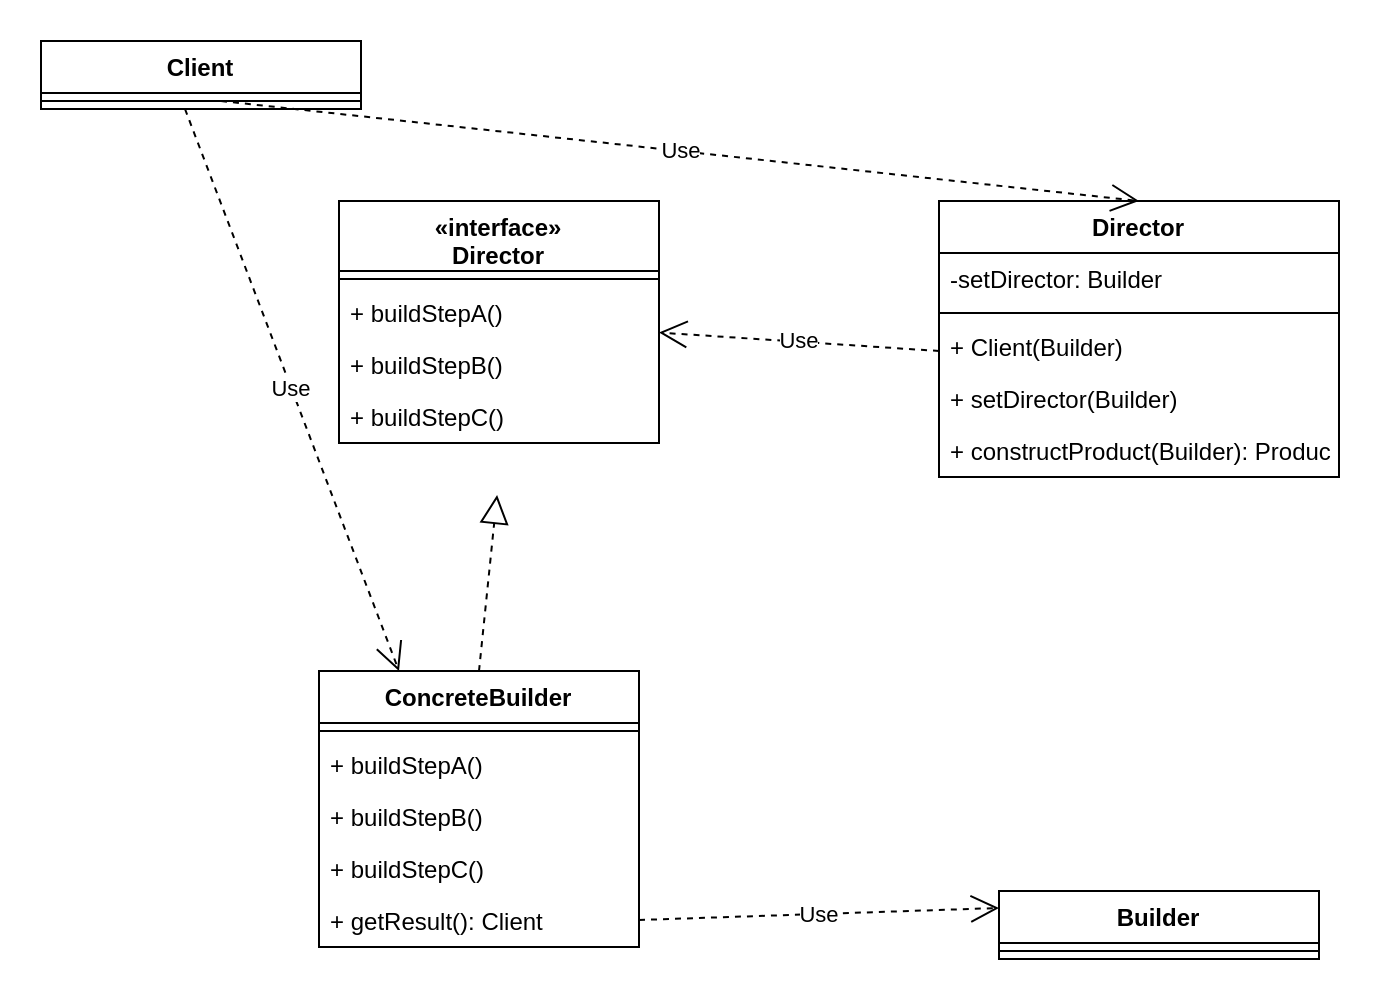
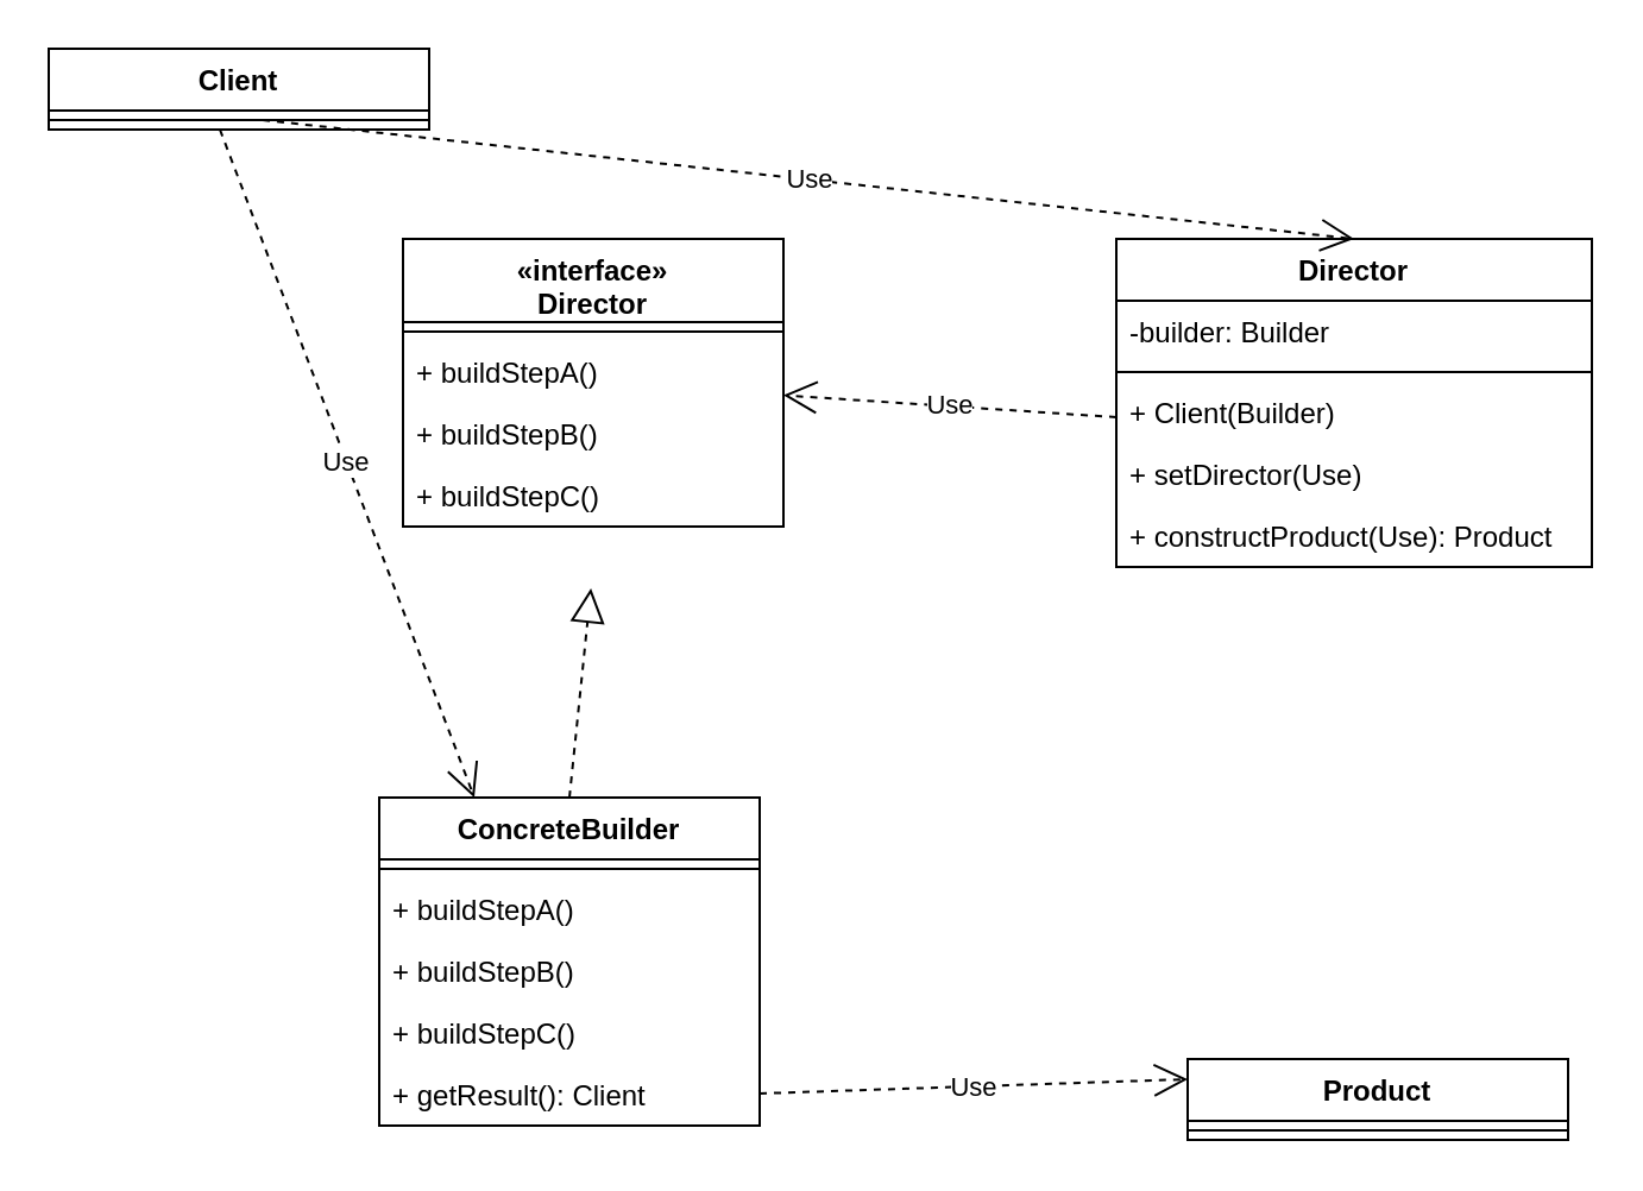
  <mxCell id="0" />
  <mxCell id="1" parent="0" />
- <mxCell id="2" value="Builder" style="swimlane;fontStyle=1;align=center;verticalAlign=top;childLayout=stackLayout;horizontal=1;startSize=26;horizontalStack=0;resizeParent=1;resizeParentMax=0;resizeLast=0;collapsible=1;marginBottom=0;" vertex="1" parent="1"><mxGeometry x="499" y="445" width="160" height="34" as="geometry" /></mxCell>
+ <mxCell id="2" value="Product" style="swimlane;fontStyle=1;align=center;verticalAlign=top;childLayout=stackLayout;horizontal=1;startSize=26;horizontalStack=0;resizeParent=1;resizeParentMax=0;resizeLast=0;collapsible=1;marginBottom=0;" vertex="1" parent="1"><mxGeometry x="499" y="445" width="160" height="34" as="geometry" /></mxCell>
  <mxCell id="3" value="" style="line;strokeWidth=1;fillColor=none;align=left;verticalAlign=middle;spacingTop=-1;spacingLeft=3;spacingRight=3;rotatable=0;labelPosition=right;points=[];portConstraint=eastwest;" vertex="1" parent="2"><mxGeometry y="26" width="160" height="8" as="geometry" /></mxCell>
  <mxCell id="4" value="«interface»&#10;Director" style="swimlane;fontStyle=1;align=center;verticalAlign=top;childLayout=stackLayout;horizontal=1;startSize=35;horizontalStack=0;resizeParent=1;resizeParentMax=0;resizeLast=0;collapsible=1;marginBottom=0;" vertex="1" parent="1"><mxGeometry x="169" y="100" width="160" height="121" as="geometry" /></mxCell>
  <mxCell id="5" value="" style="line;strokeWidth=1;fillColor=none;align=left;verticalAlign=middle;spacingTop=-1;spacingLeft=3;spacingRight=3;rotatable=0;labelPosition=right;points=[];portConstraint=eastwest;" vertex="1" parent="4"><mxGeometry y="35" width="160" height="8" as="geometry" /></mxCell>
  <mxCell id="6" value="+ buildStepA()" style="text;strokeColor=none;fillColor=none;align=left;verticalAlign=top;spacingLeft=4;spacingRight=4;overflow=hidden;rotatable=0;points=[[0,0.5],[1,0.5]];portConstraint=eastwest;" vertex="1" parent="4"><mxGeometry y="43" width="160" height="26" as="geometry" /></mxCell>
  <mxCell id="7" value="+ buildStepB()" style="text;strokeColor=none;fillColor=none;align=left;verticalAlign=top;spacingLeft=4;spacingRight=4;overflow=hidden;rotatable=0;points=[[0,0.5],[1,0.5]];portConstraint=eastwest;" vertex="1" parent="4"><mxGeometry y="69" width="160" height="26" as="geometry" /></mxCell>
  <mxCell id="8" value="+ buildStepC()" style="text;strokeColor=none;fillColor=none;align=left;verticalAlign=top;spacingLeft=4;spacingRight=4;overflow=hidden;rotatable=0;points=[[0,0.5],[1,0.5]];portConstraint=eastwest;" vertex="1" parent="4"><mxGeometry y="95" width="160" height="26" as="geometry" /></mxCell>
  <mxCell id="9" value="ConcreteBuilder" style="swimlane;fontStyle=1;align=center;verticalAlign=top;childLayout=stackLayout;horizontal=1;startSize=26;horizontalStack=0;resizeParent=1;resizeParentMax=0;resizeLast=0;collapsible=1;marginBottom=0;" vertex="1" parent="1"><mxGeometry x="159" y="335" width="160" height="138" as="geometry" /></mxCell>
  <mxCell id="10" value="" style="endArrow=block;dashed=1;endFill=0;endSize=12;html=1;entryX=0.494;entryY=1;entryDx=0;entryDy=0;entryPerimeter=0;" edge="1" parent="9"><mxGeometry width="160" relative="1" as="geometry"><mxPoint x="80" as="sourcePoint" /><mxPoint x="89.04" y="-88" as="targetPoint" /></mxGeometry></mxCell>
  <mxCell id="11" value="" style="line;strokeWidth=1;fillColor=none;align=left;verticalAlign=middle;spacingTop=-1;spacingLeft=3;spacingRight=3;rotatable=0;labelPosition=right;points=[];portConstraint=eastwest;" vertex="1" parent="9"><mxGeometry y="26" width="160" height="8" as="geometry" /></mxCell>
  <mxCell id="12" value="+ buildStepA()" style="text;strokeColor=none;fillColor=none;align=left;verticalAlign=top;spacingLeft=4;spacingRight=4;overflow=hidden;rotatable=0;points=[[0,0.5],[1,0.5]];portConstraint=eastwest;" vertex="1" parent="9"><mxGeometry y="34" width="160" height="26" as="geometry" /></mxCell>
  <mxCell id="13" value="+ buildStepB()" style="text;strokeColor=none;fillColor=none;align=left;verticalAlign=top;spacingLeft=4;spacingRight=4;overflow=hidden;rotatable=0;points=[[0,0.5],[1,0.5]];portConstraint=eastwest;" vertex="1" parent="9"><mxGeometry y="60" width="160" height="26" as="geometry" /></mxCell>
  <mxCell id="14" value="+ buildStepC()" style="text;strokeColor=none;fillColor=none;align=left;verticalAlign=top;spacingLeft=4;spacingRight=4;overflow=hidden;rotatable=0;points=[[0,0.5],[1,0.5]];portConstraint=eastwest;" vertex="1" parent="9"><mxGeometry y="86" width="160" height="26" as="geometry" /></mxCell>
  <mxCell id="15" value="+ getResult(): Client" style="text;strokeColor=none;fillColor=none;align=left;verticalAlign=top;spacingLeft=4;spacingRight=4;overflow=hidden;rotatable=0;points=[[0,0.5],[1,0.5]];portConstraint=eastwest;" vertex="1" parent="9"><mxGeometry y="112" width="160" height="26" as="geometry" /></mxCell>
  <mxCell id="16" value="Use" style="endArrow=open;endSize=12;dashed=1;html=1;entryX=0;entryY=0.25;entryDx=0;entryDy=0;" edge="1" parent="1" target="2"><mxGeometry width="160" relative="1" as="geometry"><mxPoint x="319" y="459.5" as="sourcePoint" /><mxPoint x="479" y="459.5" as="targetPoint" /></mxGeometry></mxCell>
  <mxCell id="17" value="Director" style="swimlane;fontStyle=1;align=center;verticalAlign=top;childLayout=stackLayout;horizontal=1;startSize=26;horizontalStack=0;resizeParent=1;resizeParentMax=0;resizeLast=0;collapsible=1;marginBottom=0;" vertex="1" parent="1"><mxGeometry x="469" y="100" width="200" height="138" as="geometry" /></mxCell>
- <mxCell id="18" value="-setDirector: Builder" style="text;strokeColor=none;fillColor=none;align=left;verticalAlign=top;spacingLeft=4;spacingRight=4;overflow=hidden;rotatable=0;points=[[0,0.5],[1,0.5]];portConstraint=eastwest;" vertex="1" parent="17"><mxGeometry y="26" width="200" height="26" as="geometry" /></mxCell>
+ <mxCell id="18" value="-builder: Builder" style="text;strokeColor=none;fillColor=none;align=left;verticalAlign=top;spacingLeft=4;spacingRight=4;overflow=hidden;rotatable=0;points=[[0,0.5],[1,0.5]];portConstraint=eastwest;" vertex="1" parent="17"><mxGeometry y="26" width="200" height="26" as="geometry" /></mxCell>
  <mxCell id="19" value="" style="line;strokeWidth=1;fillColor=none;align=left;verticalAlign=middle;spacingTop=-1;spacingLeft=3;spacingRight=3;rotatable=0;labelPosition=right;points=[];portConstraint=eastwest;" vertex="1" parent="17"><mxGeometry y="52" width="200" height="8" as="geometry" /></mxCell>
  <mxCell id="20" value="+ Client(Builder)" style="text;strokeColor=none;fillColor=none;align=left;verticalAlign=top;spacingLeft=4;spacingRight=4;overflow=hidden;rotatable=0;points=[[0,0.5],[1,0.5]];portConstraint=eastwest;" vertex="1" parent="17"><mxGeometry y="60" width="200" height="26" as="geometry" /></mxCell>
  <mxCell id="21" value="Use" style="endArrow=open;endSize=12;dashed=1;html=1;" edge="1" parent="17" target="4"><mxGeometry width="160" relative="1" as="geometry"><mxPoint y="75" as="sourcePoint" /><mxPoint x="160" y="75" as="targetPoint" /></mxGeometry></mxCell>
- <mxCell id="22" value="+ setDirector(Builder)" style="text;strokeColor=none;fillColor=none;align=left;verticalAlign=top;spacingLeft=4;spacingRight=4;overflow=hidden;rotatable=0;points=[[0,0.5],[1,0.5]];portConstraint=eastwest;" vertex="1" parent="17"><mxGeometry y="86" width="200" height="26" as="geometry" /></mxCell>
- <mxCell id="23" value="+ constructProduct(Builder): Product" style="text;strokeColor=none;fillColor=none;align=left;verticalAlign=top;spacingLeft=4;spacingRight=4;overflow=hidden;rotatable=0;points=[[0,0.5],[1,0.5]];portConstraint=eastwest;" vertex="1" parent="17"><mxGeometry y="112" width="200" height="26" as="geometry" /></mxCell>
+ <mxCell id="22" value="+ setDirector(Use)" style="text;strokeColor=none;fillColor=none;align=left;verticalAlign=top;spacingLeft=4;spacingRight=4;overflow=hidden;rotatable=0;points=[[0,0.5],[1,0.5]];portConstraint=eastwest;" vertex="1" parent="17"><mxGeometry y="86" width="200" height="26" as="geometry" /></mxCell>
+ <mxCell id="23" value="+ constructProduct(Use): Product" style="text;strokeColor=none;fillColor=none;align=left;verticalAlign=top;spacingLeft=4;spacingRight=4;overflow=hidden;rotatable=0;points=[[0,0.5],[1,0.5]];portConstraint=eastwest;" vertex="1" parent="17"><mxGeometry y="112" width="200" height="26" as="geometry" /></mxCell>
  <mxCell id="24" value="Client" style="swimlane;fontStyle=1;align=center;verticalAlign=top;childLayout=stackLayout;horizontal=1;startSize=26;horizontalStack=0;resizeParent=1;resizeParentMax=0;resizeLast=0;collapsible=1;marginBottom=0;" vertex="1" parent="1"><mxGeometry x="20" y="20" width="160" height="34" as="geometry" /></mxCell>
  <mxCell id="25" value="" style="line;strokeWidth=1;fillColor=none;align=left;verticalAlign=middle;spacingTop=-1;spacingLeft=3;spacingRight=3;rotatable=0;labelPosition=right;points=[];portConstraint=eastwest;" vertex="1" parent="24"><mxGeometry y="26" width="160" height="8" as="geometry" /></mxCell>
  <mxCell id="26" value="Use" style="endArrow=open;endSize=12;dashed=1;html=1;entryX=0.5;entryY=0;entryDx=0;entryDy=0;" edge="1" parent="24" target="17"><mxGeometry width="160" relative="1" as="geometry"><mxPoint x="90" y="30" as="sourcePoint" /><mxPoint x="250" y="30" as="targetPoint" /></mxGeometry></mxCell>
  <mxCell id="27" value="Use" style="endArrow=open;endSize=12;dashed=1;html=1;entryX=0.25;entryY=0;entryDx=0;entryDy=0;exitX=0.45;exitY=1;exitDx=0;exitDy=0;exitPerimeter=0;" edge="1" parent="1" source="25" target="9"><mxGeometry width="160" relative="1" as="geometry"><mxPoint x="350" y="-60" as="sourcePoint" /><mxPoint x="190" y="360" as="targetPoint" /></mxGeometry></mxCell>
